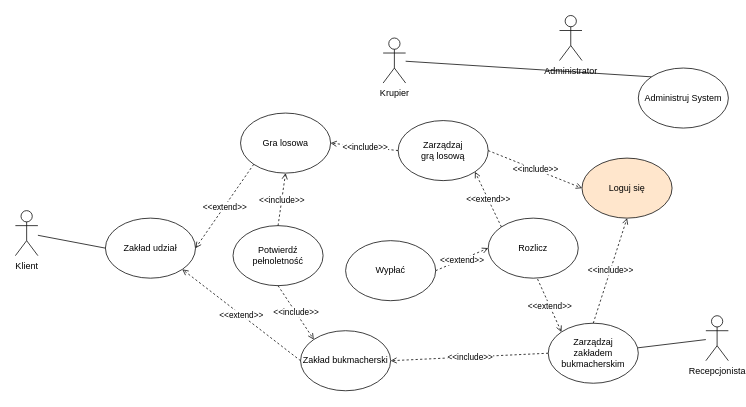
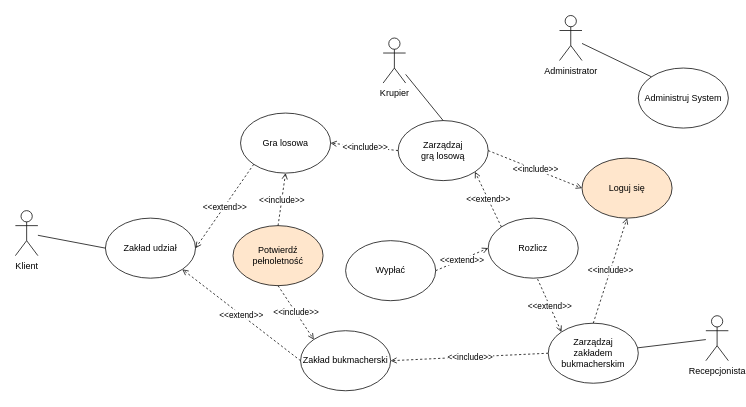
  <mxCell id="0" />
  <mxCell id="1" parent="0" />
  <mxCell id="2" value="Klient&lt;div&gt;&lt;br&gt;&lt;/div&gt;" style="shape=umlActor;verticalLabelPosition=bottom;verticalAlign=top;html=1;outlineConnect=0;" parent="1" vertex="1"><mxGeometry x="20" y="280" width="30" height="60" as="geometry" /></mxCell>
  <mxCell id="3" value="&lt;div&gt;Krupier&lt;/div&gt;&lt;div&gt;&lt;br&gt;&lt;/div&gt;" style="shape=umlActor;verticalLabelPosition=bottom;verticalAlign=top;html=1;outlineConnect=0;" parent="1" vertex="1"><mxGeometry x="510" y="50" width="30" height="60" as="geometry" /></mxCell>
  <mxCell id="4" value="&lt;div&gt;Recepcjonista&lt;/div&gt;&lt;div&gt;&lt;br&gt;&lt;/div&gt;" style="shape=umlActor;verticalLabelPosition=bottom;verticalAlign=top;html=1;outlineConnect=0;" parent="1" vertex="1"><mxGeometry x="940" y="420" width="30" height="60" as="geometry" /></mxCell>
  <mxCell id="5" value="&lt;div&gt;Administrator&lt;/div&gt;&lt;div&gt;&lt;br&gt;&lt;/div&gt;" style="shape=umlActor;verticalLabelPosition=bottom;verticalAlign=top;html=1;outlineConnect=0;" parent="1" vertex="1"><mxGeometry x="745" width="30" height="60" as="geometry" y="20" /></mxCell>
  <mxCell id="6" value="Administruj System" style="ellipse;whiteSpace=wrap;html=1;" parent="1" vertex="1"><mxGeometry x="850" y="90" width="120" height="80" as="geometry" /></mxCell>
  <mxCell id="7" value="Zakład udział" style="ellipse;whiteSpace=wrap;html=1;" vertex="1" parent="1"><mxGeometry x="140" y="290" width="120" height="80" as="geometry" /></mxCell>
  <mxCell id="8" value="Zakład bukmacherski" style="ellipse;whiteSpace=wrap;html=1;" vertex="1" parent="1"><mxGeometry x="400" y="440" width="120" height="80" as="geometry" /></mxCell>
  <mxCell id="9" value="Gra losowa" style="ellipse;whiteSpace=wrap;html=1;" vertex="1" parent="1"><mxGeometry x="320" y="150" width="120" height="80" as="geometry" /></mxCell>
  <mxCell id="10" value="" style="endArrow=open;html=1;rounded=0;entryX=1;entryY=0.5;entryDx=0;entryDy=0;dashed=1;endFill=0;exitX=0;exitY=1;exitDx=0;exitDy=0;" edge="1" parent="1" source="9" target="7"><mxGeometry relative="1" as="geometry"><mxPoint x="220" y="230" as="sourcePoint" /><mxPoint x="340" y="360" as="targetPoint" /></mxGeometry></mxCell>
  <mxCell id="11" value="&amp;lt;&amp;lt;extend&amp;gt;&amp;gt;" style="edgeLabel;resizable=0;html=1;;align=center;verticalAlign=middle;" connectable="0" vertex="1" parent="10"><mxGeometry relative="1" as="geometry" /></mxCell>
  <mxCell id="12" value="" style="endArrow=open;html=1;rounded=0;exitX=0;exitY=0.5;exitDx=0;exitDy=0;jumpStyle=none;dashed=1;endFill=0;entryX=1;entryY=1;entryDx=0;entryDy=0;" edge="1" parent="1" source="8" target="7"><mxGeometry relative="1" as="geometry"><mxPoint x="426" y="529" as="sourcePoint" /><mxPoint x="230" y="380" as="targetPoint" /></mxGeometry></mxCell>
  <mxCell id="13" value="&amp;lt;&amp;lt;extend&amp;gt;&amp;gt;" style="edgeLabel;resizable=0;html=1;;align=center;verticalAlign=middle;" connectable="0" vertex="1" parent="12"><mxGeometry relative="1" as="geometry" /></mxCell>
  <mxCell id="14" value="" style="endArrow=none;html=1;rounded=0;entryX=0;entryY=0.5;entryDx=0;entryDy=0;" edge="1" parent="1" source="2" target="7"><mxGeometry width="50" height="50" relative="1" as="geometry"><mxPoint x="210" y="520" as="sourcePoint" /><mxPoint x="260" y="470" as="targetPoint" /></mxGeometry></mxCell>
  <mxCell id="15" value="Rozlicz" style="ellipse;whiteSpace=wrap;html=1;" vertex="1" parent="1"><mxGeometry x="650" y="290" width="120" height="80" as="geometry" /></mxCell>
  <mxCell id="16" value="Wypłać" style="ellipse;whiteSpace=wrap;html=1;" vertex="1" parent="1"><mxGeometry x="460" y="320" width="120" height="80" as="geometry" /></mxCell>
  <mxCell id="17" value="" style="endArrow=open;html=1;rounded=0;exitX=1;exitY=0.5;exitDx=0;exitDy=0;entryX=0;entryY=0.5;entryDx=0;entryDy=0;dashed=1;endFill=0;" edge="1" parent="1" source="16" target="15"><mxGeometry relative="1" as="geometry"><mxPoint x="696" y="640" as="sourcePoint" /><mxPoint x="698" y="578" as="targetPoint" /></mxGeometry></mxCell>
  <mxCell id="18" value="&amp;lt;&amp;lt;extend&amp;gt;&amp;gt;" style="edgeLabel;resizable=0;html=1;;align=center;verticalAlign=middle;" connectable="0" vertex="1" parent="17"><mxGeometry relative="1" as="geometry" /></mxCell>
  <mxCell id="19" value="" style="endArrow=none;html=1;rounded=0;" edge="1" parent="1" source="4" target="22"><mxGeometry width="50" height="50" relative="1" as="geometry"><mxPoint x="730" y="430" as="sourcePoint" /><mxPoint x="780" y="380" as="targetPoint" /></mxGeometry></mxCell>
  <mxCell id="20" value="" style="endArrow=open;html=1;rounded=0;entryX=1;entryY=0.5;entryDx=0;entryDy=0;endFill=0;dashed=1;exitX=0;exitY=0.5;exitDx=0;exitDy=0;" edge="1" parent="1" source="22" target="8"><mxGeometry relative="1" as="geometry"><mxPoint x="550" y="360" as="sourcePoint" /><mxPoint x="530" y="520" as="targetPoint" /></mxGeometry></mxCell>
  <mxCell id="21" value="&amp;lt;&amp;lt;include&amp;gt;&amp;gt;" style="edgeLabel;resizable=0;html=1;;align=center;verticalAlign=middle;" connectable="0" vertex="1" parent="20"><mxGeometry relative="1" as="geometry" /></mxCell>
  <mxCell id="22" value="Zarządzaj&lt;div&gt;zakładem bukmacherskim&lt;/div&gt;" style="ellipse;whiteSpace=wrap;html=1;" vertex="1" parent="1"><mxGeometry x="730" y="430" width="120" height="80" as="geometry" /></mxCell>
  <mxCell id="23" value="Zarządzaj&lt;div&gt;grą losową&lt;/div&gt;" style="ellipse;whiteSpace=wrap;html=1;" vertex="1" parent="1"><mxGeometry x="530" y="160" width="120" height="80" as="geometry" /></mxCell>
  <mxCell id="24" value="" style="endArrow=open;html=1;rounded=0;entryX=1;entryY=0.5;entryDx=0;entryDy=0;endFill=0;dashed=1;exitX=0;exitY=0.5;exitDx=0;exitDy=0;" edge="1" parent="1" source="23" target="9"><mxGeometry relative="1" as="geometry"><mxPoint x="610" y="240" as="sourcePoint" /><mxPoint x="520" y="190" as="targetPoint" /></mxGeometry></mxCell>
  <mxCell id="25" value="&amp;lt;&amp;lt;include&amp;gt;&amp;gt;" style="edgeLabel;resizable=0;html=1;;align=center;verticalAlign=middle;" connectable="0" vertex="1" parent="24"><mxGeometry relative="1" as="geometry" /></mxCell>
  <mxCell id="26" value="" style="endArrow=open;html=1;rounded=0;exitX=0.548;exitY=1.014;exitDx=0;exitDy=0;dashed=1;endFill=0;entryX=0;entryY=0;entryDx=0;entryDy=0;exitPerimeter=0;" edge="1" parent="1" source="15" target="22"><mxGeometry relative="1" as="geometry"><mxPoint x="840" y="300" as="sourcePoint" /><mxPoint x="690" y="260" as="targetPoint" /></mxGeometry></mxCell>
  <mxCell id="27" value="&amp;lt;&amp;lt;extend&amp;gt;&amp;gt;" style="edgeLabel;resizable=0;html=1;;align=center;verticalAlign=middle;" connectable="0" vertex="1" parent="26"><mxGeometry relative="1" as="geometry" /></mxCell>
  <mxCell id="28" value="" style="endArrow=open;html=1;rounded=0;exitX=0;exitY=0;exitDx=0;exitDy=0;dashed=1;endFill=0;entryX=1;entryY=1;entryDx=0;entryDy=0;" edge="1" parent="1" source="15" target="23"><mxGeometry relative="1" as="geometry"><mxPoint x="798" y="288" as="sourcePoint" /><mxPoint x="710" y="220" as="targetPoint" /></mxGeometry></mxCell>
  <mxCell id="29" value="&amp;lt;&amp;lt;extend&amp;gt;&amp;gt;" style="edgeLabel;resizable=0;html=1;;align=center;verticalAlign=middle;" connectable="0" vertex="1" parent="28"><mxGeometry relative="1" as="geometry" /></mxCell>
+ <mxCell id="30" value="" style="endArrow=none;html=1;rounded=0;exitX=0.5;exitY=0;exitDx=0;exitDy=0;" edge="1" parent="1" source="23" target="3"><mxGeometry width="50" height="50" relative="1" as="geometry"><mxPoint x="640" y="270" as="sourcePoint" /><mxPoint x="690" y="220" as="targetPoint" /></mxGeometry></mxCell>
  <mxCell id="31" value="Loguj się" style="ellipse;whiteSpace=wrap;html=1;fillColor=#ffe6cc;" vertex="1" parent="1"><mxGeometry x="775" y="210" width="120" height="80" as="geometry" /></mxCell>
  <mxCell id="32" value="" style="endArrow=open;html=1;rounded=0;entryX=0.5;entryY=1;entryDx=0;entryDy=0;endFill=0;dashed=1;exitX=0.5;exitY=0;exitDx=0;exitDy=0;" edge="1" parent="1" source="22" target="31"><mxGeometry relative="1" as="geometry"><mxPoint x="1070" y="320" as="sourcePoint" /><mxPoint x="900" y="330" as="targetPoint" /></mxGeometry></mxCell>
  <mxCell id="33" value="&amp;lt;&amp;lt;include&amp;gt;&amp;gt;" style="edgeLabel;resizable=0;html=1;;align=center;verticalAlign=middle;" connectable="0" vertex="1" parent="32"><mxGeometry relative="1" as="geometry" /></mxCell>
  <mxCell id="34" value="" style="endArrow=open;html=1;rounded=0;entryX=0;entryY=0.5;entryDx=0;entryDy=0;endFill=0;dashed=1;exitX=1;exitY=0.5;exitDx=0;exitDy=0;" edge="1" parent="1" source="23" target="31"><mxGeometry relative="1" as="geometry"><mxPoint x="1070" y="190" as="sourcePoint" /><mxPoint x="900" y="200" as="targetPoint" /></mxGeometry></mxCell>
  <mxCell id="35" value="&amp;lt;&amp;lt;include&amp;gt;&amp;gt;" style="edgeLabel;resizable=0;html=1;;align=center;verticalAlign=middle;" connectable="0" vertex="1" parent="34"><mxGeometry relative="1" as="geometry" /></mxCell>
- <mxCell id="36" value="" style="endArrow=none;html=1;rounded=0;exitX=0;exitY=0;exitDx=0;exitDy=0;" edge="1" parent="1" source="6" target="3"><mxGeometry width="50" height="50" relative="1" as="geometry"><mxPoint x="750" y="450" as="sourcePoint" /><mxPoint x="800" y="400" as="targetPoint" /></mxGeometry></mxCell>
- <mxCell id="37" value="Potwierdź&lt;div&gt;pełnoletność&lt;/div&gt;" style="ellipse;whiteSpace=wrap;html=1;" vertex="1" parent="1"><mxGeometry x="310" y="300" width="120" height="80" as="geometry" /></mxCell>
+ <mxCell id="36" value="" style="endArrow=none;html=1;rounded=0;exitX=0;exitY=0;exitDx=0;exitDy=0;" edge="1" parent="1" source="6" target="5"><mxGeometry width="50" height="50" relative="1" as="geometry"><mxPoint x="750" y="450" as="sourcePoint" /><mxPoint x="800" y="400" as="targetPoint" /></mxGeometry></mxCell>
+ <mxCell id="37" value="Potwierdź&lt;div&gt;pełnoletność&lt;/div&gt;" style="ellipse;whiteSpace=wrap;html=1;fillColor=#ffe6cc;" vertex="1" parent="1"><mxGeometry x="310" y="300" width="120" height="80" as="geometry" /></mxCell>
  <mxCell id="38" value="" style="endArrow=open;html=1;rounded=0;endFill=0;dashed=1;exitX=0.5;exitY=0;exitDx=0;exitDy=0;entryX=0.5;entryY=1;entryDx=0;entryDy=0;" edge="1" parent="1" source="37" target="9"><mxGeometry relative="1" as="geometry"><mxPoint x="660" y="450" as="sourcePoint" /><mxPoint x="140" y="430" as="targetPoint" /></mxGeometry></mxCell>
  <mxCell id="39" value="&amp;lt;&amp;lt;include&amp;gt;&amp;gt;" style="edgeLabel;resizable=0;html=1;;align=center;verticalAlign=middle;" connectable="0" vertex="1" parent="38"><mxGeometry relative="1" as="geometry" /></mxCell>
  <mxCell id="40" value="" style="endArrow=open;html=1;rounded=0;endFill=0;dashed=1;exitX=0.5;exitY=1;exitDx=0;exitDy=0;entryX=0;entryY=0;entryDx=0;entryDy=0;" edge="1" parent="1" source="37" target="8"><mxGeometry relative="1" as="geometry"><mxPoint x="250" y="560" as="sourcePoint" /><mxPoint x="240" y="500" as="targetPoint" /></mxGeometry></mxCell>
  <mxCell id="41" value="&amp;lt;&amp;lt;include&amp;gt;&amp;gt;" style="edgeLabel;resizable=0;html=1;;align=center;verticalAlign=middle;" connectable="0" vertex="1" parent="40"><mxGeometry relative="1" as="geometry" /></mxCell>
